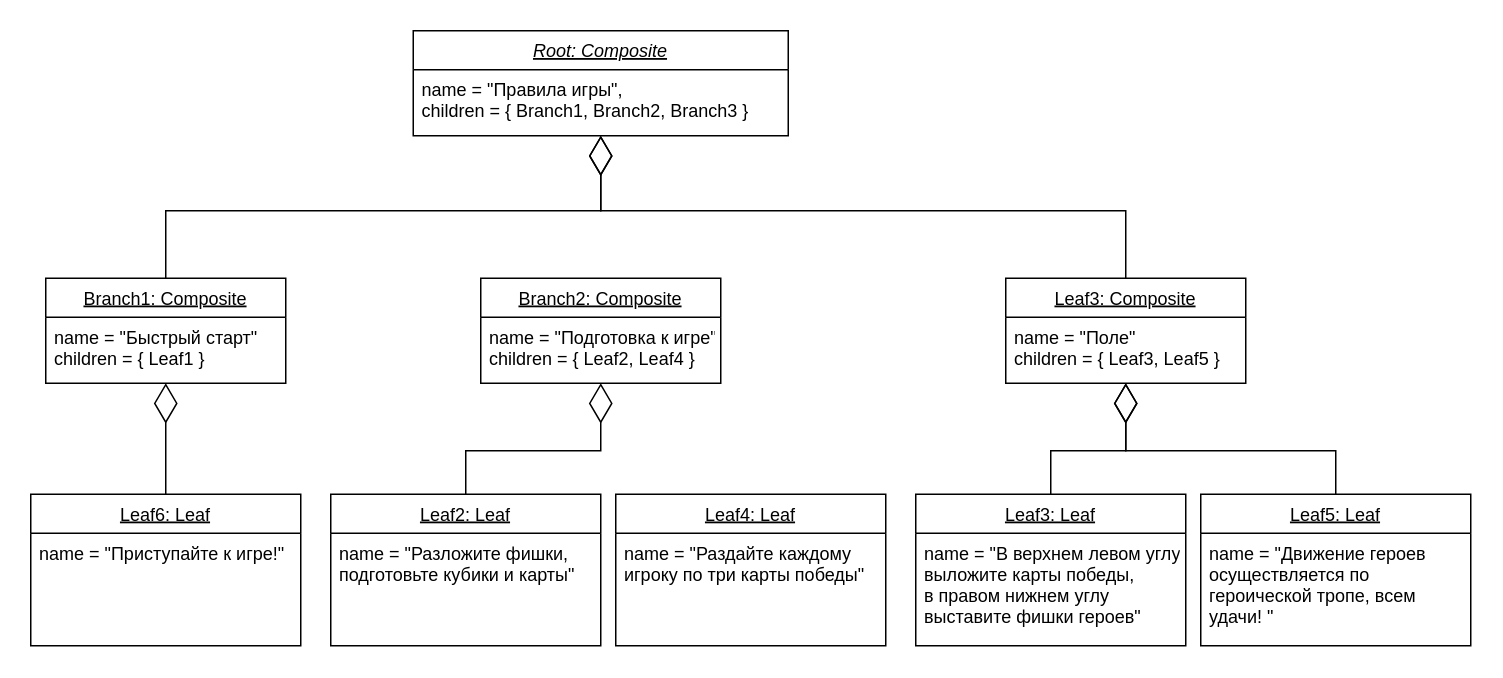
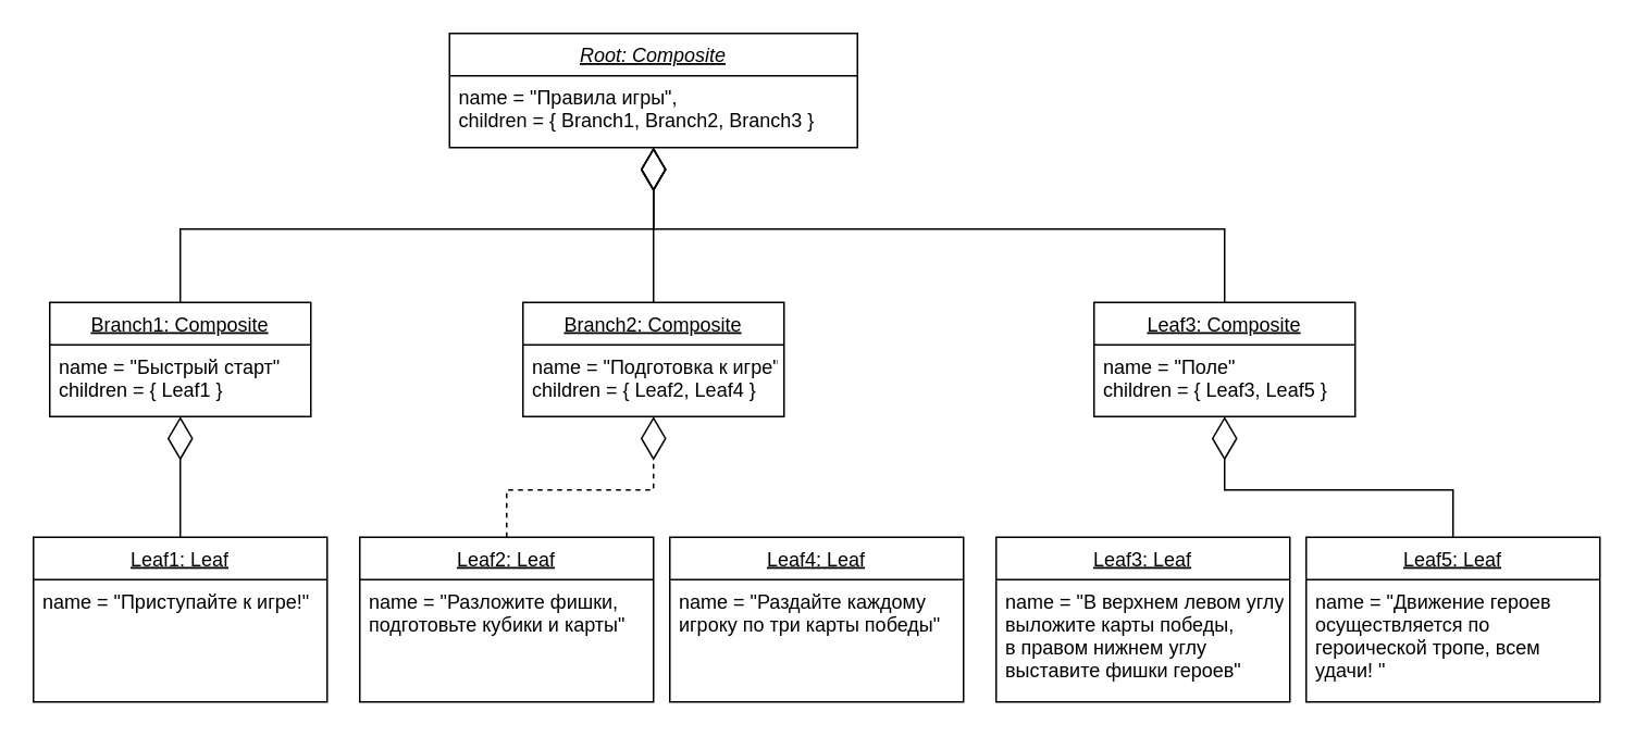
  <mxCell id="0" />
  <mxCell id="1" parent="0" />
  <mxCell id="2" value="Root: Composite" style="swimlane;fontStyle=6;align=center;verticalAlign=top;childLayout=stackLayout;horizontal=1;startSize=26;horizontalStack=0;resizeParent=1;resizeLast=0;collapsible=1;marginBottom=0;rounded=0;shadow=0;strokeWidth=1;" parent="1" vertex="1"><mxGeometry x="275" y="20" width="250" height="70" as="geometry"><mxRectangle x="230" y="140" width="160" height="26" as="alternateBounds" /></mxGeometry></mxCell>
  <mxCell id="3" value="name = &quot;Правила игры&quot;,&#10;children = { Branch1, Branch2, Branch3 }" style="text;align=left;verticalAlign=top;spacingLeft=4;spacingRight=4;overflow=hidden;rotatable=0;points=[[0,0.5],[1,0.5]];portConstraint=eastwest;" parent="2" vertex="1"><mxGeometry y="26" width="250" height="44" as="geometry" /></mxCell>
  <mxCell id="4" value="Branch2: Composite" style="swimlane;fontStyle=4;align=center;verticalAlign=top;childLayout=stackLayout;horizontal=1;startSize=26;horizontalStack=0;resizeParent=1;resizeLast=0;collapsible=1;marginBottom=0;rounded=0;shadow=0;strokeWidth=1;" parent="1" vertex="1"><mxGeometry x="320" y="185" width="160" height="70" as="geometry"><mxRectangle x="340" y="380" width="170" height="26" as="alternateBounds" /></mxGeometry></mxCell>
  <mxCell id="5" value="name = &quot;Подготовка к игре&quot;&#10;children = { Leaf2, Leaf4 }&#10;" style="text;align=left;verticalAlign=top;spacingLeft=4;spacingRight=4;overflow=hidden;rotatable=0;points=[[0,0.5],[1,0.5]];portConstraint=eastwest;" parent="4" vertex="1"><mxGeometry y="26" width="160" height="34" as="geometry" /></mxCell>
  <mxCell id="6" value="" style="endArrow=diamondThin;endFill=0;endSize=24;html=1;rounded=0;exitX=0.5;exitY=0;exitDx=0;exitDy=0;" edge="1" parent="1" source="9" target="2"><mxGeometry width="160" relative="1" as="geometry"><mxPoint x="250" y="270" as="sourcePoint" /><mxPoint x="420" y="140" as="targetPoint" /><Array as="points"><mxPoint x="110" y="140" /><mxPoint x="400" y="140" /></Array></mxGeometry></mxCell>
  <mxCell id="7" value="Leaf3: Composite" style="swimlane;fontStyle=4;align=center;verticalAlign=top;childLayout=stackLayout;horizontal=1;startSize=26;horizontalStack=0;resizeParent=1;resizeLast=0;collapsible=1;marginBottom=0;rounded=0;shadow=0;strokeWidth=1;" vertex="1" parent="1"><mxGeometry x="670" y="185" width="160" height="70" as="geometry"><mxRectangle x="340" y="380" width="170" height="26" as="alternateBounds" /></mxGeometry></mxCell>
  <mxCell id="8" value="name = &quot;Поле&quot;&#10;children = { Leaf3, Leaf5 }&#10;" style="text;align=left;verticalAlign=top;spacingLeft=4;spacingRight=4;overflow=hidden;rotatable=0;points=[[0,0.5],[1,0.5]];portConstraint=eastwest;" vertex="1" parent="7"><mxGeometry y="26" width="160" height="44" as="geometry" /></mxCell>
  <mxCell id="9" value="Branch1: Composite" style="swimlane;fontStyle=4;align=center;verticalAlign=top;childLayout=stackLayout;horizontal=1;startSize=26;horizontalStack=0;resizeParent=1;resizeLast=0;collapsible=1;marginBottom=0;rounded=0;shadow=0;strokeWidth=1;" vertex="1" parent="1"><mxGeometry x="30" y="185" width="160" height="70" as="geometry"><mxRectangle x="340" y="380" width="170" height="26" as="alternateBounds" /></mxGeometry></mxCell>
  <mxCell id="10" value="name = &quot;Быстрый старт&quot;&#10;children = { Leaf1 }" style="text;align=left;verticalAlign=top;spacingLeft=4;spacingRight=4;overflow=hidden;rotatable=0;points=[[0,0.5],[1,0.5]];portConstraint=eastwest;" vertex="1" parent="9"><mxGeometry y="26" width="160" height="34" as="geometry" /></mxCell>
+ <mxCell id="11" value="" style="endArrow=diamondThin;endFill=0;endSize=24;html=1;rounded=0;exitX=0.5;exitY=0;exitDx=0;exitDy=0;" edge="1" parent="1" source="4" target="2"><mxGeometry width="160" relative="1" as="geometry"><mxPoint x="230" y="210" as="sourcePoint" /><mxPoint x="356" y="100" as="targetPoint" /></mxGeometry></mxCell>
  <mxCell id="12" value="" style="endArrow=diamondThin;endFill=0;endSize=24;html=1;rounded=0;exitX=0.5;exitY=0;exitDx=0;exitDy=0;" edge="1" parent="1" source="7" target="2"><mxGeometry width="160" relative="1" as="geometry"><mxPoint x="410" y="210" as="sourcePoint" /><mxPoint x="394" y="100" as="targetPoint" /><Array as="points"><mxPoint x="750" y="140" /><mxPoint x="580" y="140" /><mxPoint x="400" y="140" /></Array></mxGeometry></mxCell>
- <mxCell id="13" value="Leaf6: Leaf" style="swimlane;fontStyle=4;align=center;verticalAlign=top;childLayout=stackLayout;horizontal=1;startSize=26;horizontalStack=0;resizeParent=1;resizeLast=0;collapsible=1;marginBottom=0;rounded=0;shadow=0;strokeWidth=1;" vertex="1" parent="1"><mxGeometry x="20" y="329" width="180" height="101" as="geometry"><mxRectangle x="340" y="380" width="170" height="26" as="alternateBounds" /></mxGeometry></mxCell>
+ <mxCell id="13" value="Leaf1: Leaf" style="swimlane;fontStyle=4;align=center;verticalAlign=top;childLayout=stackLayout;horizontal=1;startSize=26;horizontalStack=0;resizeParent=1;resizeLast=0;collapsible=1;marginBottom=0;rounded=0;shadow=0;strokeWidth=1;" vertex="1" parent="1"><mxGeometry x="20" y="329" width="180" height="101" as="geometry"><mxRectangle x="340" y="380" width="170" height="26" as="alternateBounds" /></mxGeometry></mxCell>
  <mxCell id="14" value="name = &quot;Приступайте к игре!&quot;&#10;" style="text;align=left;verticalAlign=top;spacingLeft=4;spacingRight=4;overflow=hidden;rotatable=0;points=[[0,0.5],[1,0.5]];portConstraint=eastwest;" vertex="1" parent="13"><mxGeometry y="26" width="180" height="34" as="geometry" /></mxCell>
  <mxCell id="15" value="" style="endArrow=diamondThin;endFill=0;endSize=24;html=1;rounded=0;exitX=0.5;exitY=0;exitDx=0;exitDy=0;entryX=0.5;entryY=1;entryDx=0;entryDy=0;" edge="1" parent="1" source="13" target="9"><mxGeometry width="160" relative="1" as="geometry"><mxPoint x="410" y="210" as="sourcePoint" /><mxPoint x="410" y="100" as="targetPoint" /></mxGeometry></mxCell>
  <mxCell id="16" value="Leaf2: Leaf" style="swimlane;fontStyle=4;align=center;verticalAlign=top;childLayout=stackLayout;horizontal=1;startSize=26;horizontalStack=0;resizeParent=1;resizeLast=0;collapsible=1;marginBottom=0;rounded=0;shadow=0;strokeWidth=1;" vertex="1" parent="1"><mxGeometry x="220" y="329" width="180" height="101" as="geometry"><mxRectangle x="340" y="380" width="170" height="26" as="alternateBounds" /></mxGeometry></mxCell>
  <mxCell id="17" value="name = &quot;Разложите фишки, &#10;подготовьте кубики и карты&quot;" style="text;align=left;verticalAlign=top;spacingLeft=4;spacingRight=4;overflow=hidden;rotatable=0;points=[[0,0.5],[1,0.5]];portConstraint=eastwest;" vertex="1" parent="16"><mxGeometry y="26" width="180" height="54" as="geometry" /></mxCell>
  <mxCell id="18" value="Leaf4: Leaf" style="swimlane;fontStyle=4;align=center;verticalAlign=top;childLayout=stackLayout;horizontal=1;startSize=26;horizontalStack=0;resizeParent=1;resizeLast=0;collapsible=1;marginBottom=0;rounded=0;shadow=0;strokeWidth=1;" vertex="1" parent="1"><mxGeometry x="410" y="329" width="180" height="101" as="geometry"><mxRectangle x="340" y="380" width="170" height="26" as="alternateBounds" /></mxGeometry></mxCell>
  <mxCell id="19" value="name = &quot;Раздайте каждому &#10;игроку по три карты победы&quot;&#10;" style="text;align=left;verticalAlign=top;spacingLeft=4;spacingRight=4;overflow=hidden;rotatable=0;points=[[0,0.5],[1,0.5]];portConstraint=eastwest;" vertex="1" parent="18"><mxGeometry y="26" width="180" height="34" as="geometry" /></mxCell>
- <mxCell id="20" value="" style="endArrow=diamondThin;endFill=0;endSize=24;html=1;rounded=0;exitX=0.5;exitY=0;exitDx=0;exitDy=0;" edge="1" parent="1" source="16" target="4"><mxGeometry width="160" relative="1" as="geometry"><mxPoint x="120" y="330" as="sourcePoint" /><mxPoint x="230" y="280" as="targetPoint" /><Array as="points"><mxPoint x="310" y="300" /><mxPoint x="400" y="300" /></Array></mxGeometry></mxCell>
+ <mxCell id="20" value="" style="endArrow=diamondThin;endFill=0;endSize=24;html=1;rounded=0;exitX=0.5;exitY=0;exitDx=0;exitDy=0;dashed=1;" edge="1" parent="1" source="16" target="4"><mxGeometry width="160" relative="1" as="geometry"><mxPoint x="120" y="330" as="sourcePoint" /><mxPoint x="230" y="280" as="targetPoint" /><Array as="points"><mxPoint x="310" y="300" /><mxPoint x="400" y="300" /></Array></mxGeometry></mxCell>
  <mxCell id="21" value="Leaf3: Leaf" style="swimlane;fontStyle=4;align=center;verticalAlign=top;childLayout=stackLayout;horizontal=1;startSize=26;horizontalStack=0;resizeParent=1;resizeLast=0;collapsible=1;marginBottom=0;rounded=0;shadow=0;strokeWidth=1;" vertex="1" parent="1"><mxGeometry x="610" y="329" width="180" height="101" as="geometry"><mxRectangle x="340" y="380" width="170" height="26" as="alternateBounds" /></mxGeometry></mxCell>
  <mxCell id="22" value="name = &quot;В верхнем левом углу&#10;выложите карты победы,&#10;в правом нижнем углу &#10;выставите фишки героев&quot;" style="text;align=left;verticalAlign=top;spacingLeft=4;spacingRight=4;overflow=hidden;rotatable=0;points=[[0,0.5],[1,0.5]];portConstraint=eastwest;" vertex="1" parent="21"><mxGeometry y="26" width="180" height="64" as="geometry" /></mxCell>
  <mxCell id="23" value="Leaf5: Leaf" style="swimlane;fontStyle=4;align=center;verticalAlign=top;childLayout=stackLayout;horizontal=1;startSize=26;horizontalStack=0;resizeParent=1;resizeLast=0;collapsible=1;marginBottom=0;rounded=0;shadow=0;strokeWidth=1;" vertex="1" parent="1"><mxGeometry x="800" y="329" width="180" height="101" as="geometry"><mxRectangle x="340" y="380" width="170" height="26" as="alternateBounds" /></mxGeometry></mxCell>
  <mxCell id="24" value="name = &quot;Движение героев &#10;осуществляется по &#10;героической тропе, всем &#10;удачи! &quot;" style="text;align=left;verticalAlign=top;spacingLeft=4;spacingRight=4;overflow=hidden;rotatable=0;points=[[0,0.5],[1,0.5]];portConstraint=eastwest;" vertex="1" parent="23"><mxGeometry y="26" width="180" height="74" as="geometry" /></mxCell>
- <mxCell id="25" value="" style="endArrow=diamondThin;endFill=0;endSize=24;html=1;rounded=0;exitX=0.5;exitY=0;exitDx=0;exitDy=0;" edge="1" parent="1" source="21" target="7"><mxGeometry width="160" relative="1" as="geometry"><mxPoint x="410" y="210" as="sourcePoint" /><mxPoint x="410" y="100" as="targetPoint" /><Array as="points"><mxPoint x="700" y="300" /><mxPoint x="750" y="300" /></Array></mxGeometry></mxCell>
  <mxCell id="26" value="" style="endArrow=diamondThin;endFill=0;endSize=24;html=1;rounded=0;exitX=0.5;exitY=0;exitDx=0;exitDy=0;" edge="1" parent="1" source="23" target="7"><mxGeometry width="160" relative="1" as="geometry"><mxPoint x="710" y="330" as="sourcePoint" /><mxPoint x="639" y="280" as="targetPoint" /><Array as="points"><mxPoint x="890" y="300" /><mxPoint x="750" y="300" /></Array></mxGeometry></mxCell>
